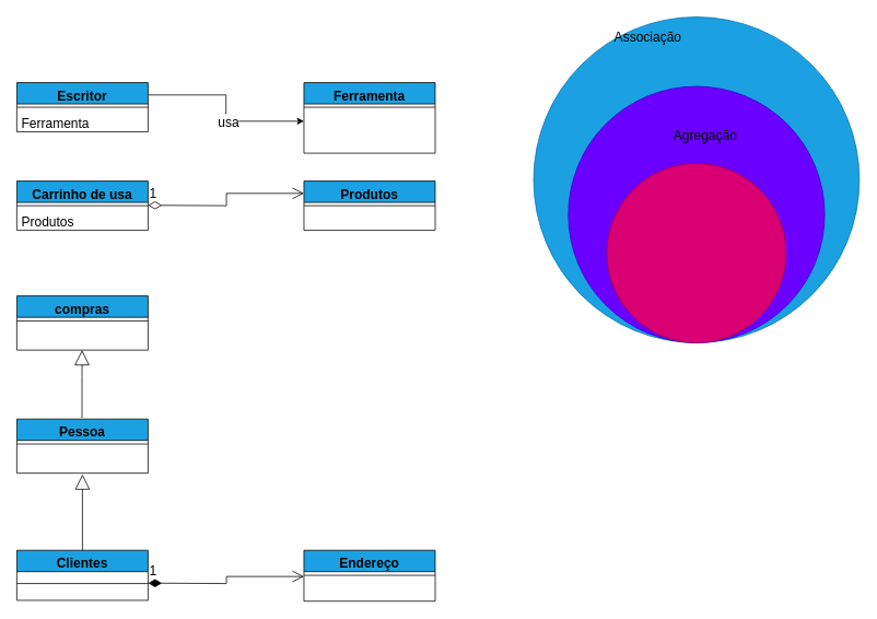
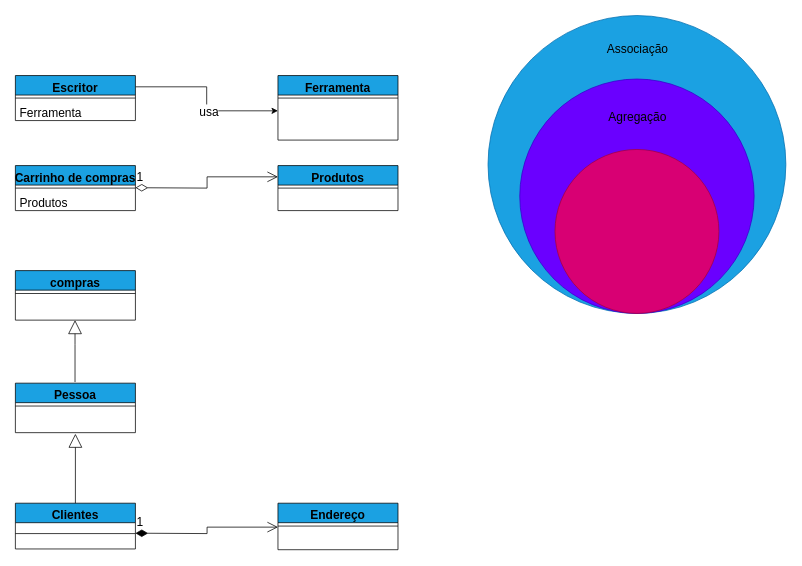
  <mxCell id="0" />
  <mxCell id="1" parent="0" />
  <mxCell id="2" value="" style="ellipse;whiteSpace=wrap;html=1;aspect=fixed;fillColor=#1BA1E2;fontColor=#ffffff;strokeColor=#006EAF;" parent="1" vertex="1"><mxGeometry x="650" width="397" height="397" as="geometry" y="20" /></mxCell>
  <mxCell id="3" value="" style="ellipse;whiteSpace=wrap;html=1;aspect=fixed;fillColor=#6a00ff;fontColor=#ffffff;strokeColor=#3700CC;" parent="1" vertex="1"><mxGeometry x="692.31" y="104.62" width="312.38" height="312.38" as="geometry" /></mxCell>
  <mxCell id="4" value="" style="ellipse;whiteSpace=wrap;html=1;aspect=fixed;fillColor=#d80073;fontColor=#ffffff;strokeColor=#A50040;" parent="1" vertex="1"><mxGeometry x="739.25" y="198.5" width="218.5" height="218.5" as="geometry" /></mxCell>
- <mxCell id="5" value="Agregação" style="text;html=1;align=center;verticalAlign=middle;resizable=0;points=[];autosize=1;strokeColor=none;fillColor=none;fontSize=16;" parent="1" vertex="1"><mxGeometry x="808.5" y="150" width="100" height="30" as="geometry" /></mxCell>
- <mxCell id="6" value="Associação" style="text;html=1;align=center;verticalAlign=middle;resizable=0;points=[];autosize=1;strokeColor=none;fillColor=none;fontSize=16;" parent="1" vertex="1"><mxGeometry x="733.5" y="30" width="110" height="30" as="geometry" /></mxCell>
+ <mxCell id="5" value="Agregação" style="text;html=1;align=center;verticalAlign=middle;resizable=0;points=[];autosize=1;strokeColor=none;fillColor=none;fontSize=16;" parent="1" vertex="1"><mxGeometry x="798.5" y="140" width="100" height="30" as="geometry" /></mxCell>
+ <mxCell id="6" value="Associação" style="text;html=1;align=center;verticalAlign=middle;resizable=0;points=[];autosize=1;strokeColor=none;fillColor=none;fontSize=16;" parent="1" vertex="1"><mxGeometry x="793.5" y="50" width="110" height="30" as="geometry" /></mxCell>
  <mxCell id="7" style="edgeStyle=orthogonalEdgeStyle;rounded=0;orthogonalLoop=1;jettySize=auto;html=1;exitX=1;exitY=0.25;exitDx=0;exitDy=0;entryX=0;entryY=0.5;entryDx=0;entryDy=0;fontSize=16;" parent="1" source="9" target="14" edge="1"><mxGeometry relative="1" as="geometry" /></mxCell>
  <mxCell id="8" value="usa" style="edgeLabel;html=1;align=center;verticalAlign=middle;resizable=0;points=[];fontSize=16;" parent="7" vertex="1" connectable="0"><mxGeometry x="0.162" relative="1" as="geometry"><mxPoint as="offset" /></mxGeometry></mxCell>
  <mxCell id="9" value="Escritor" style="swimlane;fontStyle=1;align=center;verticalAlign=top;childLayout=stackLayout;horizontal=1;startSize=26;horizontalStack=0;resizeParent=1;resizeParentMax=0;resizeLast=0;collapsible=1;marginBottom=0;fontSize=16;fillColor=#1BA1E2;" parent="1" vertex="1"><mxGeometry x="20" y="100" width="160" height="60" as="geometry" /></mxCell>
  <mxCell id="10" value="" style="line;strokeWidth=1;fillColor=none;align=left;verticalAlign=middle;spacingTop=-1;spacingLeft=3;spacingRight=3;rotatable=0;labelPosition=right;points=[];portConstraint=eastwest;strokeColor=inherit;fontSize=16;" parent="9" vertex="1"><mxGeometry y="26" width="160" height="8" as="geometry" /></mxCell>
  <mxCell id="11" value="Ferramenta" style="text;strokeColor=none;fillColor=none;align=left;verticalAlign=top;spacingLeft=4;spacingRight=4;overflow=hidden;rotatable=0;points=[[0,0.5],[1,0.5]];portConstraint=eastwest;fontSize=16;" parent="9" vertex="1"><mxGeometry y="34" width="160" height="26" as="geometry" /></mxCell>
  <mxCell id="12" value="Ferramenta&#10;" style="swimlane;fontStyle=1;align=center;verticalAlign=top;childLayout=stackLayout;horizontal=1;startSize=26;horizontalStack=0;resizeParent=1;resizeParentMax=0;resizeLast=0;collapsible=1;marginBottom=0;fontSize=16;fillColor=#1BA1E2;" parent="1" vertex="1"><mxGeometry x="370" y="100" width="160" height="86" as="geometry" /></mxCell>
  <mxCell id="13" value="" style="line;strokeWidth=1;fillColor=none;align=left;verticalAlign=middle;spacingTop=-1;spacingLeft=3;spacingRight=3;rotatable=0;labelPosition=right;points=[];portConstraint=eastwest;strokeColor=inherit;fontSize=16;" parent="12" vertex="1"><mxGeometry y="26" width="160" height="8" as="geometry" /></mxCell>
  <mxCell id="14" value=" &#10;" style="text;strokeColor=none;fillColor=none;align=left;verticalAlign=top;spacingLeft=4;spacingRight=4;overflow=hidden;rotatable=0;points=[[0,0.5],[1,0.5]];portConstraint=eastwest;fontSize=16;" parent="12" vertex="1"><mxGeometry y="34" width="160" height="26" as="geometry" /></mxCell>
  <mxCell id="15" value=" &#10;" style="text;strokeColor=none;fillColor=none;align=left;verticalAlign=top;spacingLeft=4;spacingRight=4;overflow=hidden;rotatable=0;points=[[0,0.5],[1,0.5]];portConstraint=eastwest;fontSize=16;" parent="12" vertex="1"><mxGeometry y="60" width="160" height="26" as="geometry" /></mxCell>
- <mxCell id="16" value="Carrinho de usa" style="swimlane;fontStyle=1;align=center;verticalAlign=top;childLayout=stackLayout;horizontal=1;startSize=26;horizontalStack=0;resizeParent=1;resizeParentMax=0;resizeLast=0;collapsible=1;marginBottom=0;fontSize=16;fillColor=#1BA1E2;" parent="1" vertex="1"><mxGeometry x="20" y="220" width="160" height="60" as="geometry" /></mxCell>
+ <mxCell id="16" value="Carrinho de compras" style="swimlane;fontStyle=1;align=center;verticalAlign=top;childLayout=stackLayout;horizontal=1;startSize=26;horizontalStack=0;resizeParent=1;resizeParentMax=0;resizeLast=0;collapsible=1;marginBottom=0;fontSize=16;fillColor=#1BA1E2;" parent="1" vertex="1"><mxGeometry x="20" y="220" width="160" height="60" as="geometry" /></mxCell>
  <mxCell id="17" value="" style="line;strokeWidth=1;fillColor=none;align=left;verticalAlign=middle;spacingTop=-1;spacingLeft=3;spacingRight=3;rotatable=0;labelPosition=right;points=[];portConstraint=eastwest;strokeColor=inherit;fontSize=16;" parent="16" vertex="1"><mxGeometry y="26" width="160" height="8" as="geometry" /></mxCell>
  <mxCell id="18" value="Produtos" style="text;strokeColor=none;fillColor=none;align=left;verticalAlign=top;spacingLeft=4;spacingRight=4;overflow=hidden;rotatable=0;points=[[0,0.5],[1,0.5]];portConstraint=eastwest;fontSize=16;" parent="16" vertex="1"><mxGeometry y="34" width="160" height="26" as="geometry" /></mxCell>
  <mxCell id="19" value="Produtos" style="swimlane;fontStyle=1;align=center;verticalAlign=top;childLayout=stackLayout;horizontal=1;startSize=26;horizontalStack=0;resizeParent=1;resizeParentMax=0;resizeLast=0;collapsible=1;marginBottom=0;fontSize=16;fillColor=#1BA1E2;" parent="1" vertex="1"><mxGeometry x="370" y="220" width="160" height="60" as="geometry" /></mxCell>
  <mxCell id="20" value="" style="line;strokeWidth=1;fillColor=none;align=left;verticalAlign=middle;spacingTop=-1;spacingLeft=3;spacingRight=3;rotatable=0;labelPosition=right;points=[];portConstraint=eastwest;strokeColor=inherit;fontSize=16;" parent="19" vertex="1"><mxGeometry y="26" width="160" height="8" as="geometry" /></mxCell>
  <mxCell id="21" value=" &#10;" style="text;strokeColor=none;fillColor=none;align=left;verticalAlign=top;spacingLeft=4;spacingRight=4;overflow=hidden;rotatable=0;points=[[0,0.5],[1,0.5]];portConstraint=eastwest;fontSize=16;" parent="19" vertex="1"><mxGeometry y="34" width="160" height="26" as="geometry" /></mxCell>
  <mxCell id="22" value="Pessoa" style="swimlane;fontStyle=1;align=center;verticalAlign=top;childLayout=stackLayout;horizontal=1;startSize=26;horizontalStack=0;resizeParent=1;resizeParentMax=0;resizeLast=0;collapsible=1;marginBottom=0;fontSize=16;fillColor=#1BA1E2;" parent="1" vertex="1"><mxGeometry x="20" y="510" width="160" height="66" as="geometry" /></mxCell>
  <mxCell id="23" value="" style="line;strokeWidth=1;fillColor=none;align=left;verticalAlign=middle;spacingTop=-1;spacingLeft=3;spacingRight=3;rotatable=0;labelPosition=right;points=[];portConstraint=eastwest;strokeColor=inherit;fontSize=16;" parent="22" vertex="1"><mxGeometry y="26" width="160" height="9" as="geometry" /></mxCell>
  <mxCell id="24" value=" &#10;" style="text;strokeColor=none;fillColor=none;align=left;verticalAlign=top;spacingLeft=4;spacingRight=4;overflow=hidden;rotatable=0;points=[[0,0.5],[1,0.5]];portConstraint=eastwest;fontSize=16;" parent="22" vertex="1"><mxGeometry y="35" width="160" height="31" as="geometry" /></mxCell>
  <mxCell id="25" value="1" style="endArrow=open;html=1;endSize=12;startArrow=diamondThin;startSize=14;startFill=0;edgeStyle=orthogonalEdgeStyle;align=left;verticalAlign=bottom;rounded=0;fontSize=16;entryX=0;entryY=0.25;entryDx=0;entryDy=0;" parent="1" target="19" edge="1"><mxGeometry x="-1" y="3" relative="1" as="geometry"><mxPoint x="180" y="249.5" as="sourcePoint" /><mxPoint x="340" y="249.5" as="targetPoint" /></mxGeometry></mxCell>
  <mxCell id="26" value="Clientes" style="swimlane;fontStyle=1;align=center;verticalAlign=top;childLayout=stackLayout;horizontal=1;startSize=26;horizontalStack=0;resizeParent=1;resizeParentMax=0;resizeLast=0;collapsible=1;marginBottom=0;fontSize=16;fillColor=#1BA1E2;" parent="1" vertex="1"><mxGeometry x="20" y="670" width="160" height="61" as="geometry" /></mxCell>
  <mxCell id="27" value="Endereço" style="swimlane;fontStyle=1;align=center;verticalAlign=top;childLayout=stackLayout;horizontal=1;startSize=26;horizontalStack=0;resizeParent=1;resizeParentMax=0;resizeLast=0;collapsible=1;marginBottom=0;fontSize=16;fillColor=#1BA1E2;" parent="1" vertex="1"><mxGeometry x="370" y="670" width="160" height="62" as="geometry" /></mxCell>
  <mxCell id="28" value="" style="line;strokeWidth=1;fillColor=none;align=left;verticalAlign=middle;spacingTop=-1;spacingLeft=3;spacingRight=3;rotatable=0;labelPosition=right;points=[];portConstraint=eastwest;strokeColor=inherit;fontSize=16;" parent="27" vertex="1"><mxGeometry y="26" width="160" height="9" as="geometry" /></mxCell>
  <mxCell id="29" value=" &#10;" style="text;strokeColor=none;fillColor=none;align=left;verticalAlign=top;spacingLeft=4;spacingRight=4;overflow=hidden;rotatable=0;points=[[0,0.5],[1,0.5]];portConstraint=eastwest;fontSize=16;" parent="27" vertex="1"><mxGeometry y="35" width="160" height="27" as="geometry" /></mxCell>
  <mxCell id="30" value="1" style="endArrow=open;html=1;endSize=12;startArrow=diamondThin;startSize=14;startFill=1;edgeStyle=orthogonalEdgeStyle;align=left;verticalAlign=bottom;rounded=0;fontSize=16;exitX=1;exitY=0.5;exitDx=0;exitDy=0;exitPerimeter=0;entryX=0;entryY=-0.115;entryDx=0;entryDy=0;entryPerimeter=0;" parent="1" target="29" edge="1"><mxGeometry x="-1" y="3" relative="1" as="geometry"><mxPoint x="180" y="710" as="sourcePoint" /><mxPoint x="350" y="710" as="targetPoint" /></mxGeometry></mxCell>
  <mxCell id="31" value="" style="line;strokeWidth=1;fillColor=none;align=left;verticalAlign=middle;spacingTop=-1;spacingLeft=3;spacingRight=3;rotatable=0;labelPosition=right;points=[];portConstraint=eastwest;strokeColor=inherit;fontSize=16;" parent="1" vertex="1"><mxGeometry x="20" y="706" width="160" height="9" as="geometry" /></mxCell>
  <mxCell id="32" value="&lt;br&gt;" style="endArrow=block;endSize=16;endFill=0;html=1;rounded=0;fontSize=16;entryX=0.5;entryY=1.115;entryDx=0;entryDy=0;entryPerimeter=0;exitX=0.5;exitY=0;exitDx=0;exitDy=0;" parent="1" edge="1"><mxGeometry width="160" relative="1" as="geometry"><mxPoint x="100" y="670" as="sourcePoint" /><mxPoint x="100" y="577.45" as="targetPoint" /></mxGeometry></mxCell>
  <mxCell id="33" value="compras" style="swimlane;fontStyle=1;align=center;verticalAlign=top;childLayout=stackLayout;horizontal=1;startSize=26;horizontalStack=0;resizeParent=1;resizeParentMax=0;resizeLast=0;collapsible=1;marginBottom=0;fontSize=16;fillColor=#1BA1E2;" vertex="1" parent="1"><mxGeometry x="20" y="360" width="160" height="66" as="geometry" /></mxCell>
  <mxCell id="34" value="" style="line;strokeWidth=1;fillColor=none;align=left;verticalAlign=middle;spacingTop=-1;spacingLeft=3;spacingRight=3;rotatable=0;labelPosition=right;points=[];portConstraint=eastwest;strokeColor=inherit;fontSize=16;" vertex="1" parent="33"><mxGeometry y="26" width="160" height="9" as="geometry" /></mxCell>
  <mxCell id="35" value=" &#10;" style="text;strokeColor=none;fillColor=none;align=left;verticalAlign=top;spacingLeft=4;spacingRight=4;overflow=hidden;rotatable=0;points=[[0,0.5],[1,0.5]];portConstraint=eastwest;fontSize=16;" vertex="1" parent="33"><mxGeometry y="35" width="160" height="31" as="geometry" /></mxCell>
  <mxCell id="36" value="&lt;br&gt;" style="endArrow=block;endSize=16;endFill=0;html=1;rounded=0;fontSize=16;exitX=0.5;exitY=0;exitDx=0;exitDy=0;" edge="1" parent="1"><mxGeometry width="160" relative="1" as="geometry"><mxPoint x="99.5" y="508.55" as="sourcePoint" /><mxPoint x="99.5" y="426" as="targetPoint" /><Array as="points"><mxPoint x="99.5" y="458.55" /></Array></mxGeometry></mxCell>
